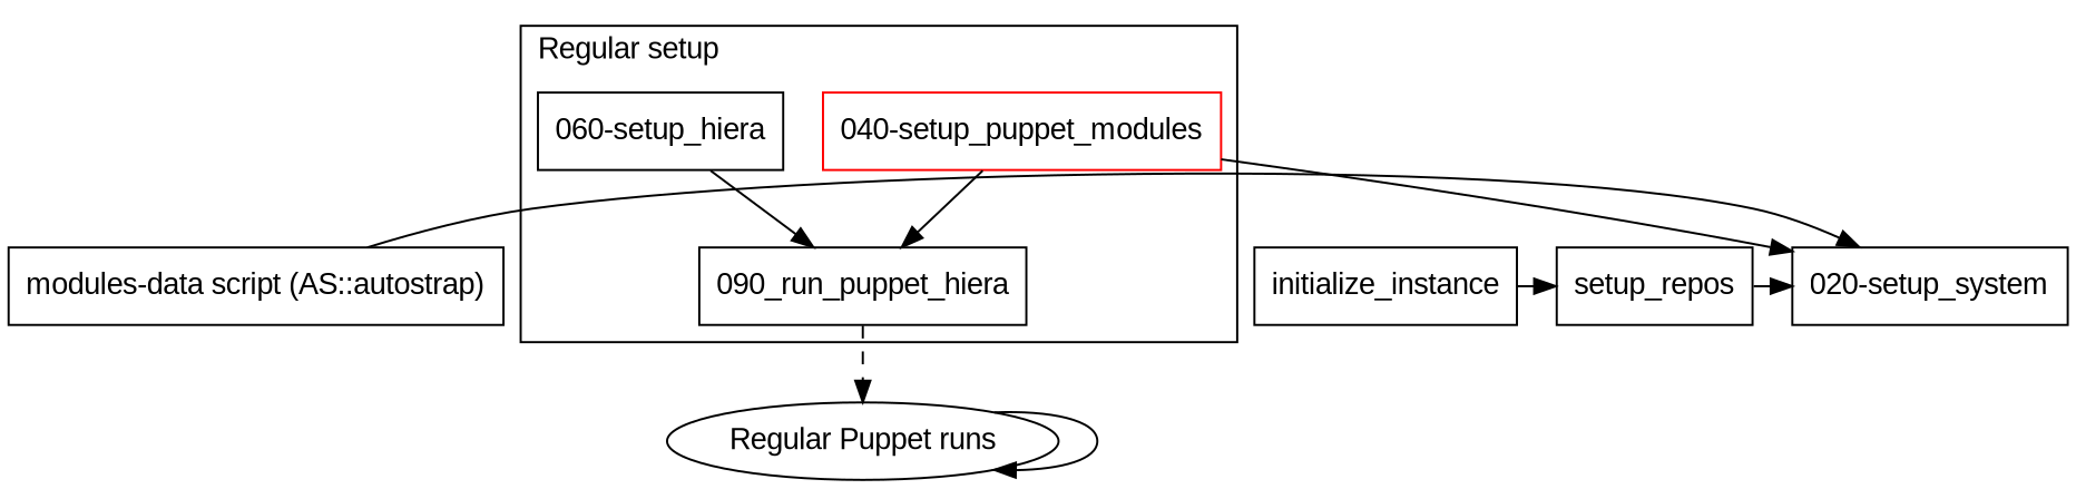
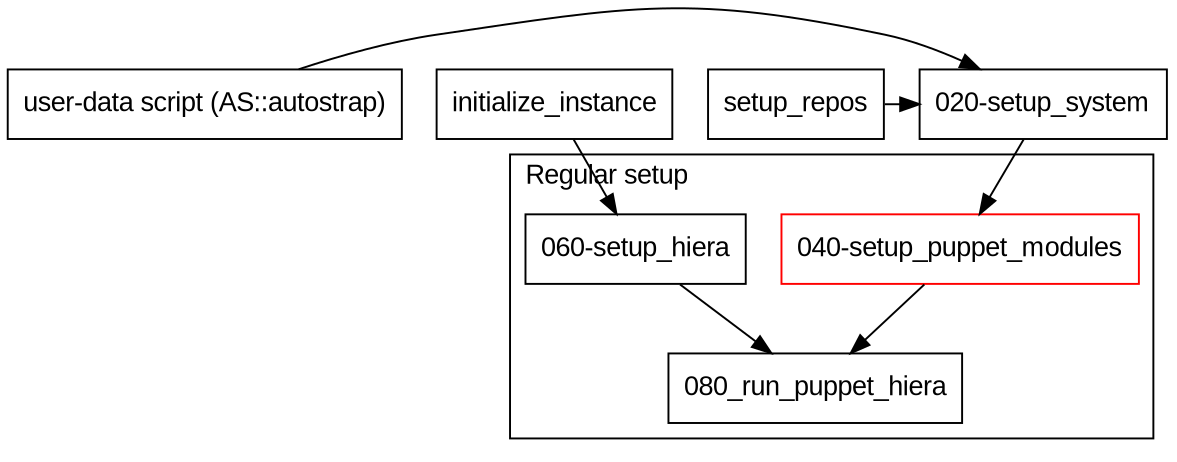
  digraph {
    fontname="Liberation Sans"
    rankdir=TB
    node [fontname="Liberation Sans" shape=box]
    edge [fontname="Liberation Sans"]
-   n1 [label="modules-data script (AS::autostrap)"]
+   n1 [label="user-data script (AS::autostrap)"]
    initialize_instance
    n3 [label="020-setup_system"]
    setup_repos
    n5 [color=red label="040-setup_puppet_modules"]
    n6 [label="060-setup_hiera"]
-   n7 [label="090_run_puppet_hiera"]
-   n8 [label="Regular Puppet runs" shape=ellipse]
+   n7 [label="080_run_puppet_hiera"]
    subgraph sub_1 {
      rank=same
      n1
      initialize_instance
      n3
      setup_repos
    }
    subgraph cluster_2 {
      label="Regular setup"
      labeljust=l
      n5
      n6
      n7
    }
    n1 -> n3
-   initialize_instance -> setup_repos
-   n5 -> n3
+   initialize_instance -> n6
+   n3 -> n5
    setup_repos -> n3
    n5 -> n7
    n6 -> n7
-   n7 -> n8 [style=dashed]
-   n8 -> n8
  }
